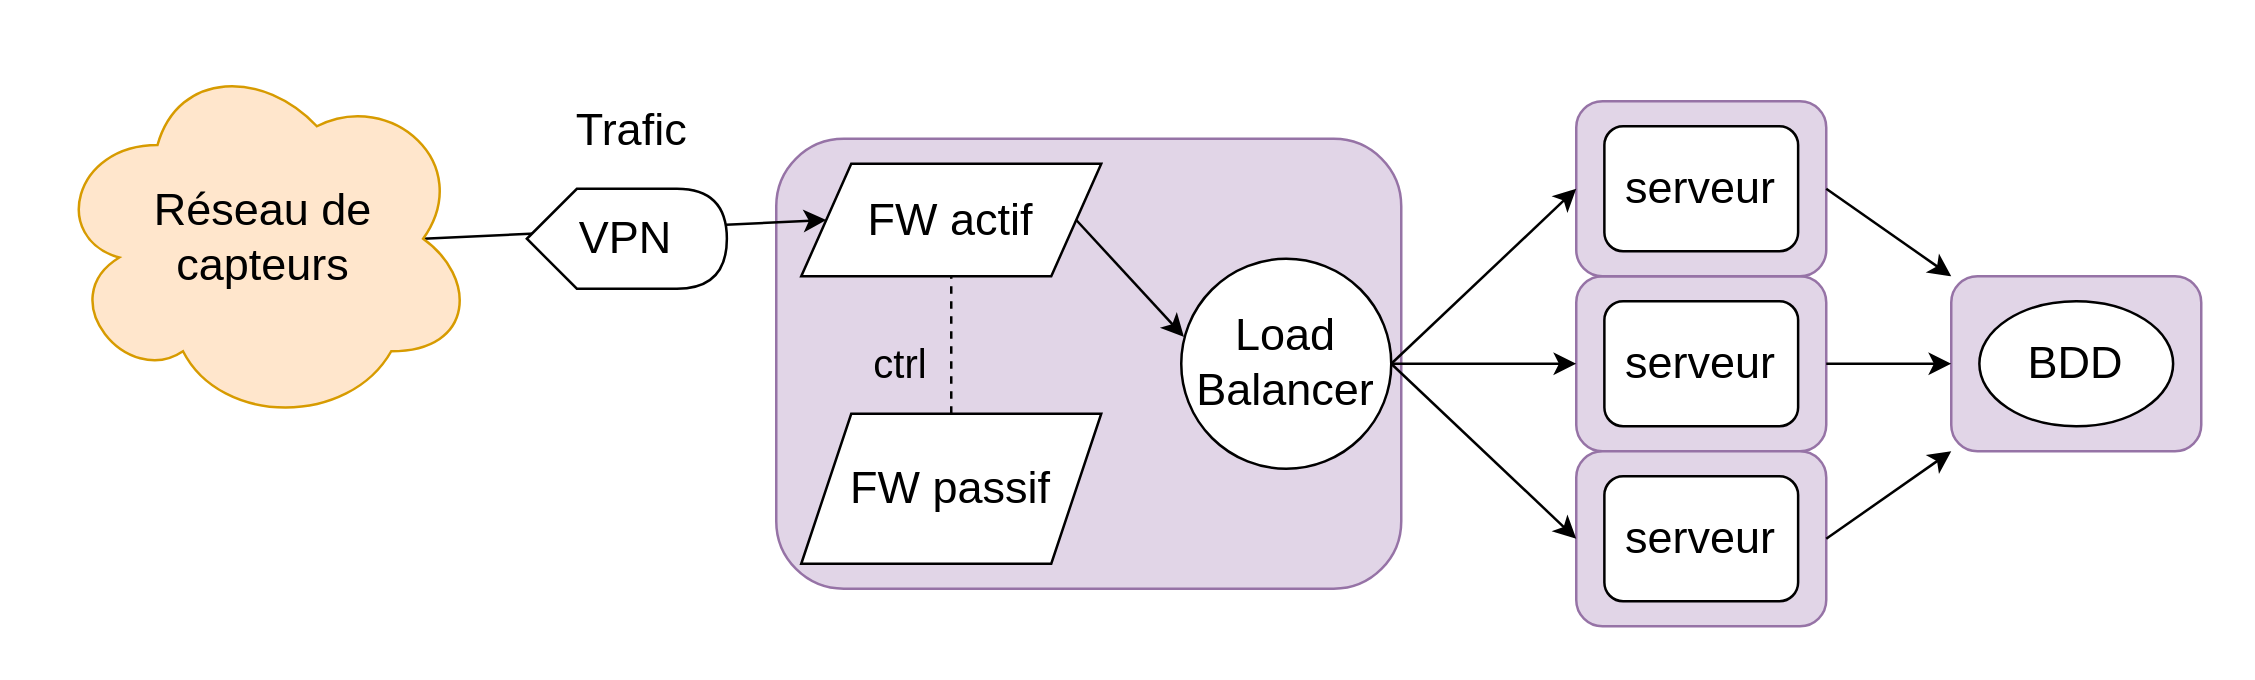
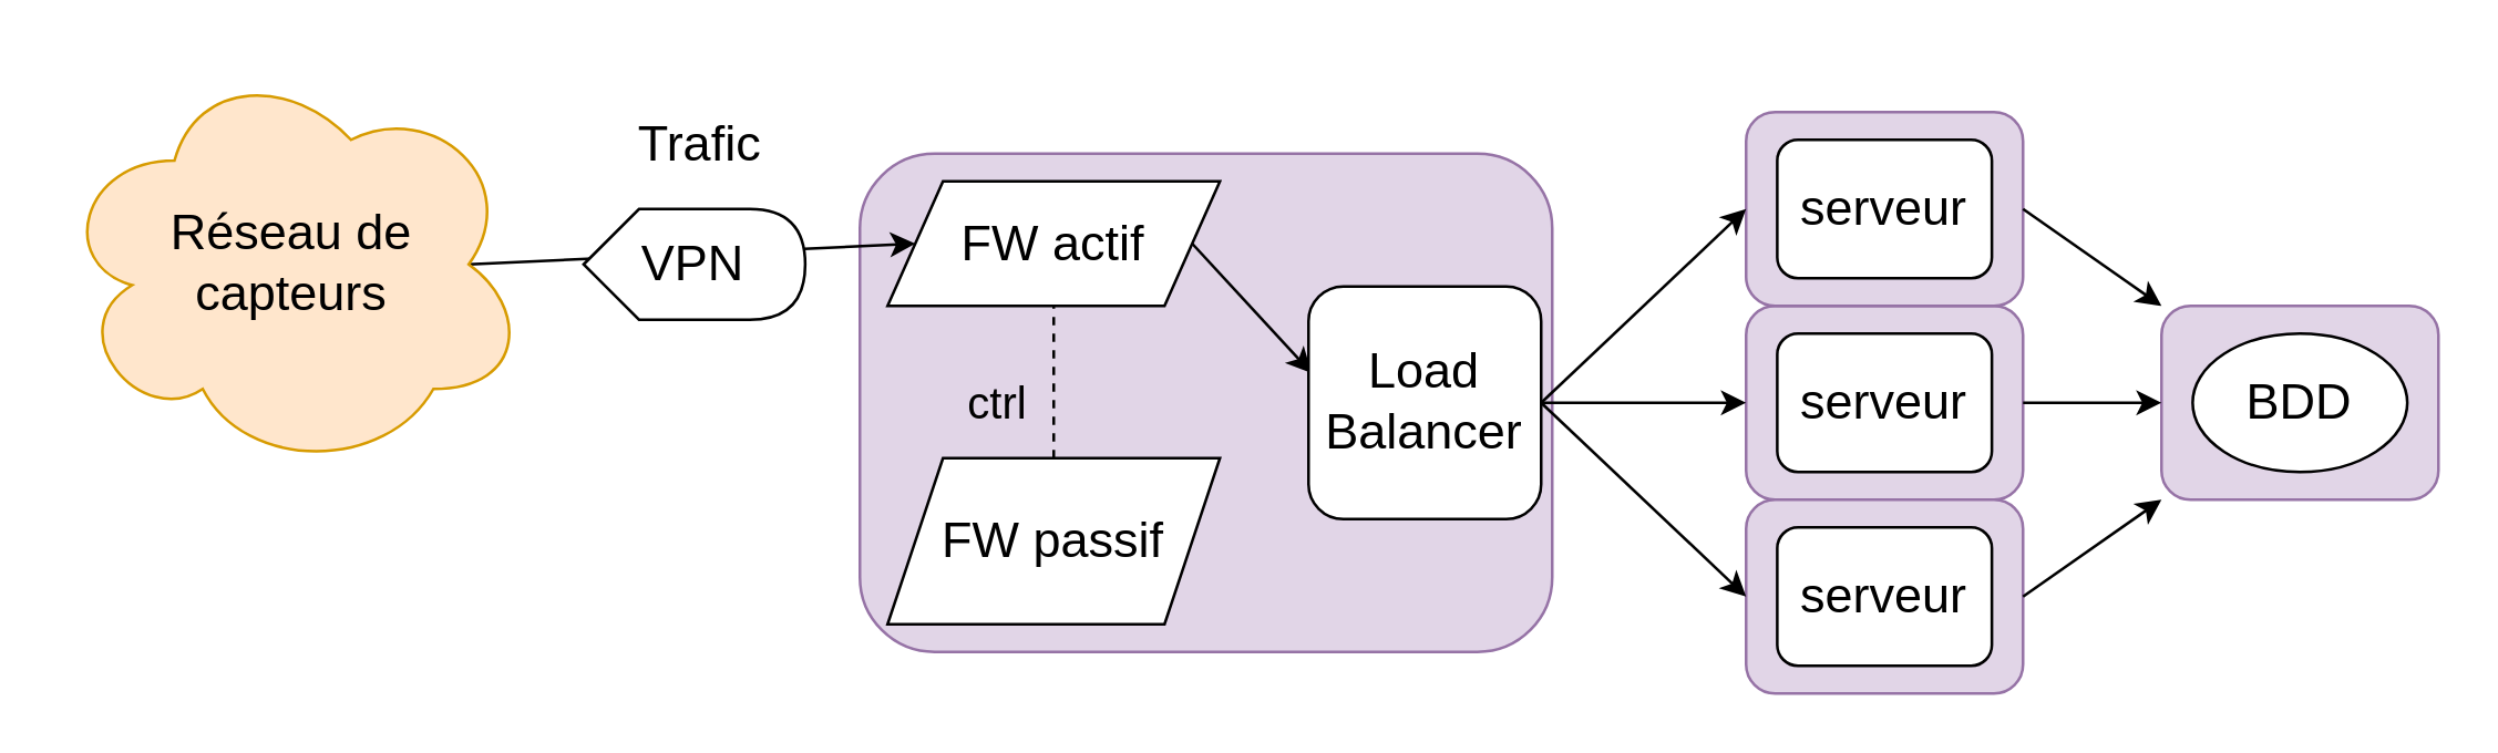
  <mxCell id="0" />
  <mxCell id="1" parent="0" />
  <mxCell id="2" value="" style="rounded=1;whiteSpace=wrap;html=1;fillColor=#e1d5e7;strokeColor=#9673a6;" parent="1" vertex="1"><mxGeometry x="310" y="55" width="250" height="180" as="geometry" /></mxCell>
  <mxCell id="3" value="&lt;font style=&quot;font-size: 18px;&quot;&gt;FW actif&lt;/font&gt;" style="shape=parallelogram;perimeter=parallelogramPerimeter;whiteSpace=wrap;html=1;fixedSize=1;" parent="1" vertex="1"><mxGeometry x="320" y="65" width="120" height="45" as="geometry" /></mxCell>
  <mxCell id="4" value="&lt;font style=&quot;font-size: 18px;&quot;&gt;FW passif&lt;/font&gt;" style="shape=parallelogram;perimeter=parallelogramPerimeter;whiteSpace=wrap;html=1;fixedSize=1;" parent="1" vertex="1"><mxGeometry x="320" y="165" width="120" height="60" as="geometry" /></mxCell>
  <mxCell id="5" value="" style="endArrow=classic;html=1;rounded=0;entryX=0;entryY=0.5;entryDx=0;entryDy=0;exitX=0.875;exitY=0.5;exitDx=0;exitDy=0;exitPerimeter=0;" parent="1" source="17" target="3" edge="1"><mxGeometry relative="1" as="geometry"><mxPoint x="240" y="95" as="sourcePoint" /><mxPoint x="250" y="135" as="targetPoint" /></mxGeometry></mxCell>
  <mxCell id="6" value="&lt;font style=&quot;font-size: 18px;&quot;&gt;Trafic&lt;/font&gt;" style="edgeLabel;resizable=0;html=1;align=center;verticalAlign=middle;" parent="5" connectable="0" vertex="1"><mxGeometry relative="1" as="geometry"><mxPoint x="2" y="-40" as="offset" /></mxGeometry></mxCell>
  <mxCell id="7" value="&lt;font style=&quot;font-size: 16px;&quot;&gt;ctrl&lt;/font&gt;" style="text;html=1;strokeColor=none;fillColor=none;align=center;verticalAlign=middle;whiteSpace=wrap;rounded=0;" parent="1" vertex="1"><mxGeometry x="340" y="130" width="40" height="30" as="geometry" /></mxCell>
  <mxCell id="8" value="" style="endArrow=classic;html=1;rounded=0;exitX=1;exitY=0.5;exitDx=0;exitDy=0;entryX=0.013;entryY=0.372;entryDx=0;entryDy=0;entryPerimeter=0;" parent="1" source="3" target="9" edge="1"><mxGeometry width="50" height="50" relative="1" as="geometry"><mxPoint x="470" y="135" as="sourcePoint" /><mxPoint x="490" y="85" as="targetPoint" /></mxGeometry></mxCell>
- <mxCell id="9" value="&lt;font style=&quot;font-size: 18px;&quot;&gt;Load Balancer&lt;/font&gt;" style="ellipse;whiteSpace=wrap;html=1;aspect=fixed;" parent="1" vertex="1"><mxGeometry x="472" y="103" width="84" height="84" as="geometry" /></mxCell>
+ <mxCell id="9" value="&lt;font style=&quot;font-size: 18px;&quot;&gt;Load Balancer&lt;/font&gt;" style="whiteSpace=wrap;html=1;aspect=fixed;rounded=1;" parent="1" vertex="1"><mxGeometry x="472" y="103" width="84" height="84" as="geometry" /></mxCell>
  <mxCell id="10" value="" style="endArrow=none;dashed=1;html=1;rounded=0;entryX=0.5;entryY=1;entryDx=0;entryDy=0;exitX=0.5;exitY=0;exitDx=0;exitDy=0;" parent="1" source="4" target="3" edge="1"><mxGeometry width="50" height="50" relative="1" as="geometry"><mxPoint x="380" y="175" as="sourcePoint" /><mxPoint x="430" y="125" as="targetPoint" /></mxGeometry></mxCell>
  <mxCell id="11" value="" style="rounded=1;whiteSpace=wrap;html=1;fillColor=#e1d5e7;strokeColor=#9673a6;" parent="1" vertex="1"><mxGeometry x="630" y="110" width="100" height="70" as="geometry" /></mxCell>
  <mxCell id="12" value="&lt;font style=&quot;font-size: 18px;&quot;&gt;serveur &lt;br&gt;&lt;/font&gt;" style="rounded=1;whiteSpace=wrap;html=1;" parent="1" vertex="1"><mxGeometry x="641.25" y="120" width="77.5" height="50" as="geometry" /></mxCell>
  <mxCell id="13" value="" style="rounded=1;whiteSpace=wrap;html=1;fillColor=#e1d5e7;strokeColor=#9673a6;" parent="1" vertex="1"><mxGeometry x="630" y="180" width="100" height="70" as="geometry" /></mxCell>
  <mxCell id="14" value="&lt;font style=&quot;font-size: 18px;&quot;&gt;serveur &lt;br&gt;&lt;/font&gt;" style="rounded=1;whiteSpace=wrap;html=1;" parent="1" vertex="1"><mxGeometry x="641.25" y="190" width="77.5" height="50" as="geometry" /></mxCell>
  <mxCell id="15" value="" style="rounded=1;whiteSpace=wrap;html=1;fillColor=#e1d5e7;strokeColor=#9673a6;" parent="1" vertex="1"><mxGeometry x="630" y="40" width="100" height="70" as="geometry" /></mxCell>
  <mxCell id="16" value="&lt;font style=&quot;font-size: 18px;&quot;&gt;serveur &lt;br&gt;&lt;/font&gt;" style="rounded=1;whiteSpace=wrap;html=1;" parent="1" vertex="1"><mxGeometry x="641.25" y="50" width="77.5" height="50" as="geometry" /></mxCell>
  <mxCell id="17" value="&lt;div&gt;&lt;font style=&quot;font-size: 18px;&quot;&gt;Réseau de&lt;/font&gt;&lt;/div&gt;&lt;div&gt;&lt;font style=&quot;font-size: 18px;&quot;&gt;capteurs&lt;/font&gt;&lt;/div&gt;" style="ellipse;shape=cloud;whiteSpace=wrap;html=1;fillColor=#ffe6cc;strokeColor=#d79b00;" parent="1" vertex="1"><mxGeometry x="20" y="20" width="170" height="150" as="geometry" /></mxCell>
  <mxCell id="18" value="" style="endArrow=classic;html=1;rounded=0;exitX=1;exitY=0.5;exitDx=0;exitDy=0;entryX=0;entryY=0.5;entryDx=0;entryDy=0;" parent="1" source="9" target="15" edge="1"><mxGeometry width="50" height="50" relative="1" as="geometry"><mxPoint x="440" y="105" as="sourcePoint" /><mxPoint x="470" y="255" as="targetPoint" /></mxGeometry></mxCell>
  <mxCell id="19" value="" style="endArrow=classic;html=1;rounded=0;entryX=0;entryY=0.5;entryDx=0;entryDy=0;exitX=1;exitY=0.5;exitDx=0;exitDy=0;" parent="1" source="9" target="11" edge="1"><mxGeometry width="50" height="50" relative="1" as="geometry"><mxPoint x="560" y="105" as="sourcePoint" /><mxPoint x="640" y="85" as="targetPoint" /></mxGeometry></mxCell>
  <mxCell id="20" value="" style="endArrow=classic;html=1;rounded=0;exitX=1;exitY=0.5;exitDx=0;exitDy=0;entryX=0;entryY=0.5;entryDx=0;entryDy=0;" parent="1" source="9" target="13" edge="1"><mxGeometry width="50" height="50" relative="1" as="geometry"><mxPoint x="573" y="125" as="sourcePoint" /><mxPoint x="650" y="95" as="targetPoint" /></mxGeometry></mxCell>
  <mxCell id="21" value="&lt;font style=&quot;font-size: 18px;&quot;&gt;VPN&lt;/font&gt;" style="shape=display;whiteSpace=wrap;html=1;" parent="1" vertex="1"><mxGeometry x="210.25" y="75" width="80" height="40" as="geometry" /></mxCell>
  <mxCell id="22" value="" style="rounded=1;whiteSpace=wrap;html=1;fillColor=#e1d5e7;strokeColor=#9673a6;" parent="1" vertex="1"><mxGeometry x="780" y="110" width="100" height="70" as="geometry" /></mxCell>
  <mxCell id="23" value="&lt;font style=&quot;font-size: 18px;&quot;&gt;BDD&lt;/font&gt;" style="ellipse;whiteSpace=wrap;html=1;" parent="1" vertex="1"><mxGeometry x="791.25" y="120" width="77.5" height="50" as="geometry" /></mxCell>
  <mxCell id="24" value="" style="endArrow=classic;html=1;rounded=0;exitX=1;exitY=0.5;exitDx=0;exitDy=0;entryX=0;entryY=1;entryDx=0;entryDy=0;" parent="1" source="13" target="22" edge="1"><mxGeometry width="50" height="50" relative="1" as="geometry"><mxPoint x="710" y="235" as="sourcePoint" /><mxPoint x="760" y="185" as="targetPoint" /></mxGeometry></mxCell>
  <mxCell id="25" value="" style="endArrow=classic;html=1;rounded=0;exitX=1;exitY=0.5;exitDx=0;exitDy=0;entryX=0;entryY=0.5;entryDx=0;entryDy=0;" parent="1" source="11" target="22" edge="1"><mxGeometry width="50" height="50" relative="1" as="geometry"><mxPoint x="740" y="225" as="sourcePoint" /><mxPoint x="760" y="155" as="targetPoint" /></mxGeometry></mxCell>
  <mxCell id="26" value="" style="endArrow=classic;html=1;rounded=0;exitX=1;exitY=0.5;exitDx=0;exitDy=0;entryX=0;entryY=0;entryDx=0;entryDy=0;" parent="1" source="15" target="22" edge="1"><mxGeometry width="50" height="50" relative="1" as="geometry"><mxPoint x="750" y="235" as="sourcePoint" /><mxPoint x="770" y="165" as="targetPoint" /></mxGeometry></mxCell>
